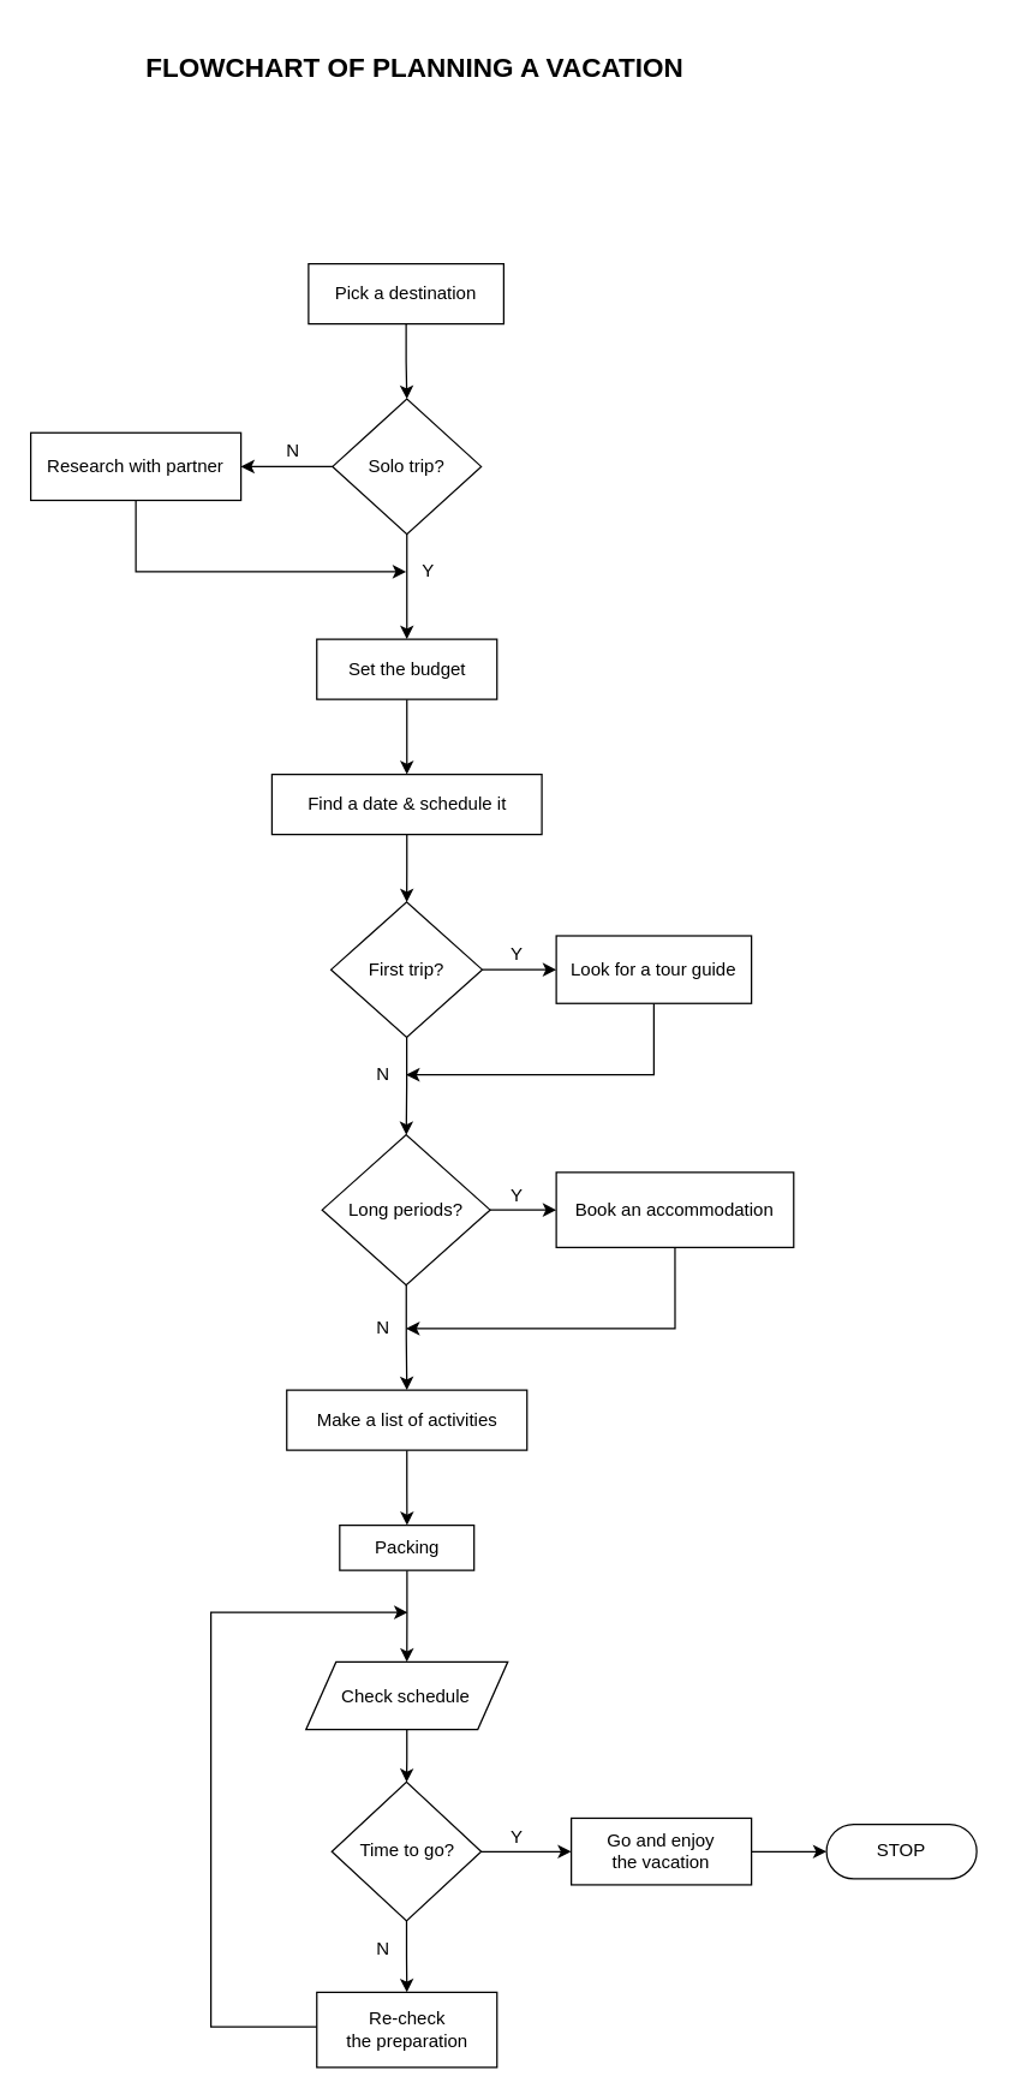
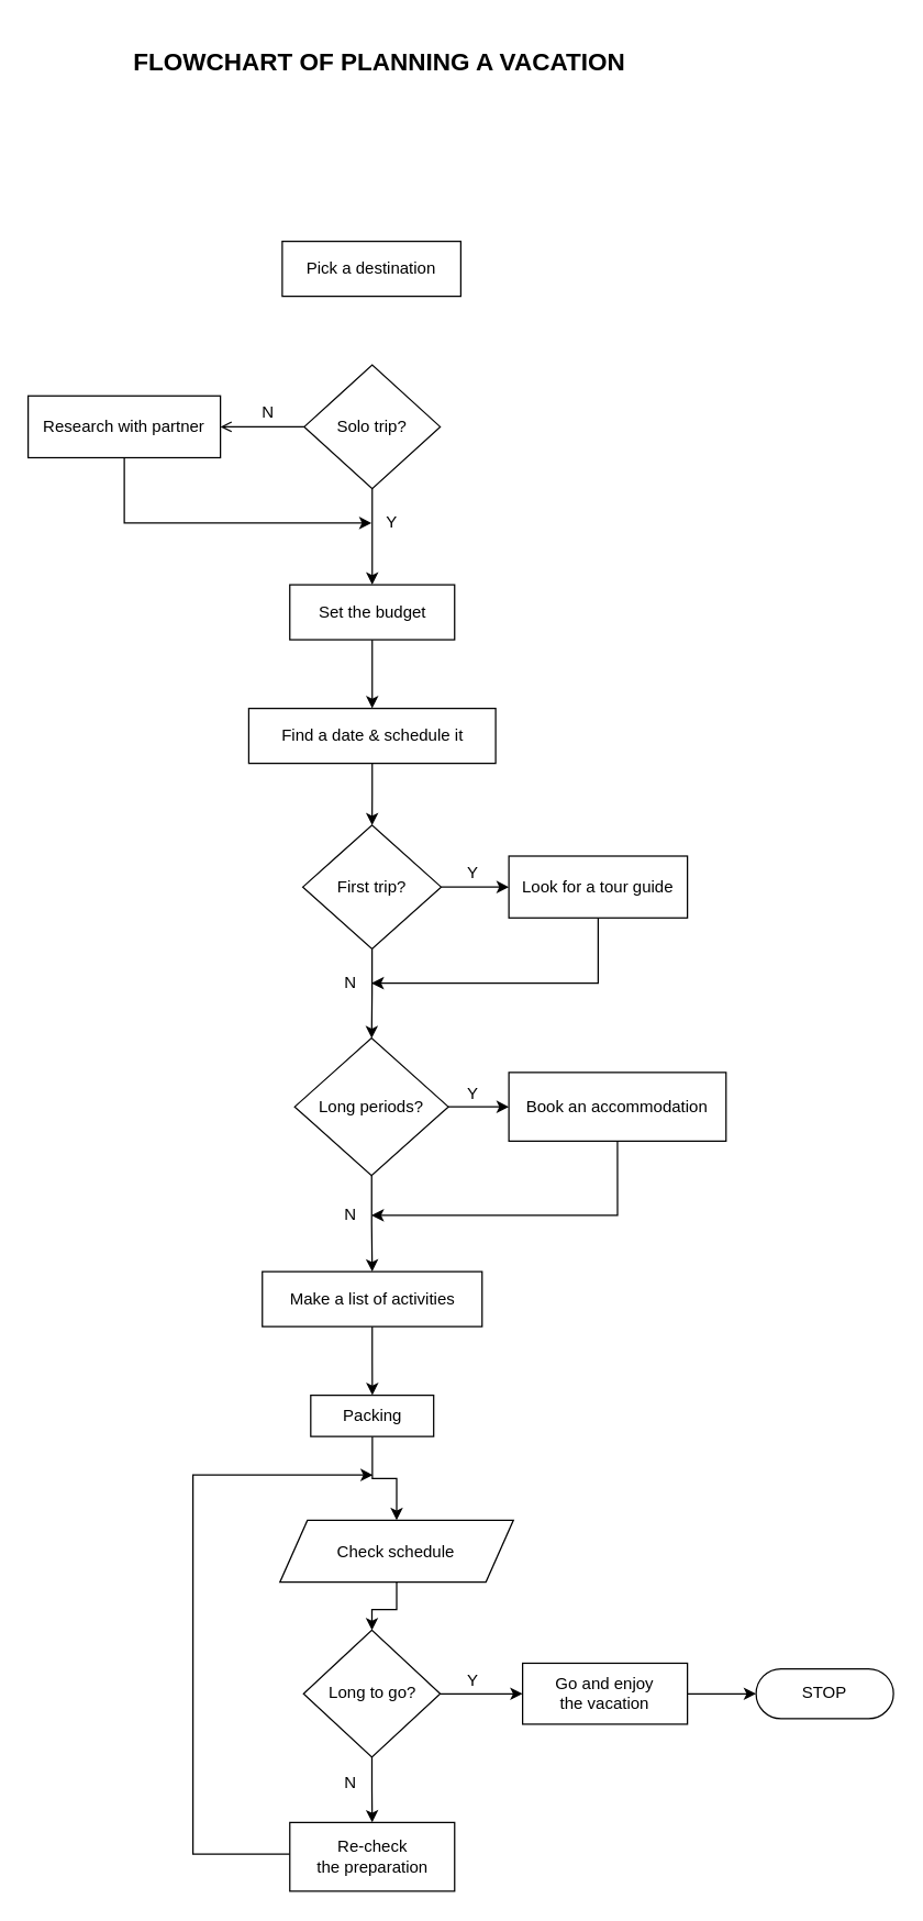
  <mxCell id="0" />
  <mxCell id="1" parent="0" />
- <mxCell id="2" value="" style="edgeStyle=orthogonalEdgeStyle;rounded=0;orthogonalLoop=1;jettySize=auto;html=1;" parent="1" source="3" target="6" edge="1"><mxGeometry relative="1" as="geometry" /></mxCell>
  <mxCell id="3" value="Pick a destination" style="rounded=1;whiteSpace=wrap;html=1;arcSize=0;" parent="1" vertex="1"><mxGeometry x="205" y="175" width="130" height="40" as="geometry" /></mxCell>
- <mxCell id="4" value="" style="edgeStyle=orthogonalEdgeStyle;rounded=0;orthogonalLoop=1;jettySize=auto;html=1;" parent="1" source="6" target="8" edge="1"><mxGeometry relative="1" as="geometry" /></mxCell>
+ <mxCell id="4" value="" style="edgeStyle=orthogonalEdgeStyle;rounded=0;orthogonalLoop=1;jettySize=auto;html=1;endArrow=open;" parent="1" source="6" target="8" edge="1"><mxGeometry relative="1" as="geometry" /></mxCell>
  <mxCell id="5" value="" style="edgeStyle=orthogonalEdgeStyle;rounded=0;orthogonalLoop=1;jettySize=auto;html=1;" parent="1" source="6" target="10" edge="1"><mxGeometry relative="1" as="geometry" /></mxCell>
  <mxCell id="6" value="Solo trip?" style="rhombus;whiteSpace=wrap;html=1;rounded=1;arcSize=0;" parent="1" vertex="1"><mxGeometry x="221" y="265" width="99" height="90" as="geometry" /></mxCell>
  <mxCell id="7" style="edgeStyle=orthogonalEdgeStyle;rounded=0;orthogonalLoop=1;jettySize=auto;html=1;exitX=0.5;exitY=1;exitDx=0;exitDy=0;entryX=0;entryY=0.5;entryDx=0;entryDy=0;" parent="1" source="8" target="12" edge="1"><mxGeometry relative="1" as="geometry" /></mxCell>
  <mxCell id="8" value="Research with partner" style="whiteSpace=wrap;html=1;rounded=1;arcSize=0;" parent="1" vertex="1"><mxGeometry x="20" y="287.5" width="140" height="45" as="geometry" /></mxCell>
  <mxCell id="9" value="" style="edgeStyle=orthogonalEdgeStyle;rounded=0;orthogonalLoop=1;jettySize=auto;html=1;" parent="1" source="10" target="14" edge="1"><mxGeometry relative="1" as="geometry" /></mxCell>
  <mxCell id="10" value="Set the budget" style="whiteSpace=wrap;html=1;rounded=1;arcSize=0;" parent="1" vertex="1"><mxGeometry x="210.5" y="425" width="120" height="40" as="geometry" /></mxCell>
  <mxCell id="11" value="N" style="text;html=1;strokeColor=none;fillColor=none;align=center;verticalAlign=middle;whiteSpace=wrap;rounded=0;" parent="1" vertex="1"><mxGeometry x="180" y="285" width="30" height="30" as="geometry" /></mxCell>
  <mxCell id="12" value="Y" style="text;html=1;strokeColor=none;fillColor=none;align=center;verticalAlign=middle;whiteSpace=wrap;rounded=0;" parent="1" vertex="1"><mxGeometry x="270" y="365" width="30" height="30" as="geometry" /></mxCell>
  <mxCell id="13" value="" style="edgeStyle=orthogonalEdgeStyle;rounded=0;orthogonalLoop=1;jettySize=auto;html=1;" parent="1" source="14" target="17" edge="1"><mxGeometry relative="1" as="geometry" /></mxCell>
  <mxCell id="14" value="Find a date &amp;amp; schedule it" style="whiteSpace=wrap;html=1;rounded=1;arcSize=0;" parent="1" vertex="1"><mxGeometry x="180.63" y="515" width="179.75" height="40" as="geometry" /></mxCell>
  <mxCell id="15" value="" style="edgeStyle=orthogonalEdgeStyle;rounded=0;orthogonalLoop=1;jettySize=auto;html=1;" parent="1" source="17" target="19" edge="1"><mxGeometry relative="1" as="geometry" /></mxCell>
  <mxCell id="16" value="" style="edgeStyle=orthogonalEdgeStyle;rounded=0;orthogonalLoop=1;jettySize=auto;html=1;" parent="1" source="17" target="23" edge="1"><mxGeometry relative="1" as="geometry" /></mxCell>
  <mxCell id="17" value="First trip?" style="rhombus;whiteSpace=wrap;html=1;rounded=1;arcSize=0;" parent="1" vertex="1"><mxGeometry x="220" y="600" width="100.69" height="90" as="geometry" /></mxCell>
  <mxCell id="18" style="edgeStyle=orthogonalEdgeStyle;rounded=0;orthogonalLoop=1;jettySize=auto;html=1;exitX=0.5;exitY=1;exitDx=0;exitDy=0;entryX=1;entryY=0.5;entryDx=0;entryDy=0;" parent="1" source="19" target="24" edge="1"><mxGeometry relative="1" as="geometry" /></mxCell>
  <mxCell id="19" value="Look for a tour guide" style="whiteSpace=wrap;html=1;rounded=1;arcSize=0;" parent="1" vertex="1"><mxGeometry x="370" y="622.5" width="130" height="45" as="geometry" /></mxCell>
  <mxCell id="20" value="Y" style="text;html=1;strokeColor=none;fillColor=none;align=center;verticalAlign=middle;whiteSpace=wrap;rounded=0;" parent="1" vertex="1"><mxGeometry x="329" y="620" width="30" height="30" as="geometry" /></mxCell>
  <mxCell id="21" value="" style="edgeStyle=orthogonalEdgeStyle;rounded=0;orthogonalLoop=1;jettySize=auto;html=1;" parent="1" source="23" target="26" edge="1"><mxGeometry relative="1" as="geometry" /></mxCell>
  <mxCell id="22" value="" style="edgeStyle=orthogonalEdgeStyle;rounded=0;orthogonalLoop=1;jettySize=auto;html=1;fontSize=18;" parent="1" source="23" target="30" edge="1"><mxGeometry relative="1" as="geometry" /></mxCell>
  <mxCell id="23" value="Long periods?" style="rhombus;whiteSpace=wrap;html=1;rounded=1;arcSize=0;" parent="1" vertex="1"><mxGeometry x="214.06" y="755" width="111.88" height="100" as="geometry" /></mxCell>
  <mxCell id="24" value="N" style="text;html=1;strokeColor=none;fillColor=none;align=center;verticalAlign=middle;whiteSpace=wrap;rounded=0;" parent="1" vertex="1"><mxGeometry x="240" y="700" width="30" height="30" as="geometry" /></mxCell>
  <mxCell id="25" style="edgeStyle=orthogonalEdgeStyle;rounded=0;orthogonalLoop=1;jettySize=auto;html=1;exitX=0.5;exitY=1;exitDx=0;exitDy=0;entryX=1;entryY=0.5;entryDx=0;entryDy=0;fontSize=18;" parent="1" source="26" target="31" edge="1"><mxGeometry relative="1" as="geometry" /></mxCell>
  <mxCell id="26" value="Book an accommodation" style="whiteSpace=wrap;html=1;rounded=1;arcSize=0;" parent="1" vertex="1"><mxGeometry x="370" y="780" width="158.12" height="50" as="geometry" /></mxCell>
  <mxCell id="27" value="Y" style="text;html=1;strokeColor=none;fillColor=none;align=center;verticalAlign=middle;whiteSpace=wrap;rounded=0;" parent="1" vertex="1"><mxGeometry x="329" y="781" width="30" height="30" as="geometry" /></mxCell>
  <mxCell id="28" value="&lt;font style=&quot;font-size: 18px&quot;&gt;&lt;b&gt;FLOWCHART OF PLANNING A VACATION&lt;/b&gt;&lt;/font&gt;" style="text;html=1;strokeColor=none;fillColor=none;align=center;verticalAlign=middle;whiteSpace=wrap;rounded=0;" parent="1" vertex="1"><mxGeometry x="25.5" y="20" width="500" height="50" as="geometry" /></mxCell>
  <mxCell id="29" value="" style="edgeStyle=orthogonalEdgeStyle;rounded=0;orthogonalLoop=1;jettySize=auto;html=1;fontSize=18;" parent="1" source="30" target="33" edge="1"><mxGeometry relative="1" as="geometry" /></mxCell>
  <mxCell id="30" value="Make a list of activities" style="whiteSpace=wrap;html=1;rounded=1;arcSize=0;" parent="1" vertex="1"><mxGeometry x="190.5" y="925" width="160" height="40" as="geometry" /></mxCell>
  <mxCell id="31" value="N" style="text;html=1;strokeColor=none;fillColor=none;align=center;verticalAlign=middle;whiteSpace=wrap;rounded=0;" parent="1" vertex="1"><mxGeometry x="240" y="869" width="30" height="30" as="geometry" /></mxCell>
  <mxCell id="32" value="" style="edgeStyle=orthogonalEdgeStyle;rounded=0;orthogonalLoop=1;jettySize=auto;html=1;fontSize=18;" parent="1" source="33" target="35" edge="1"><mxGeometry relative="1" as="geometry" /></mxCell>
  <mxCell id="33" value="Packing" style="whiteSpace=wrap;html=1;rounded=1;arcSize=0;" parent="1" vertex="1"><mxGeometry x="225.75" y="1015" width="89.5" height="30" as="geometry" /></mxCell>
  <mxCell id="34" value="" style="edgeStyle=orthogonalEdgeStyle;rounded=0;orthogonalLoop=1;jettySize=auto;html=1;fontSize=18;" parent="1" source="35" target="38" edge="1"><mxGeometry relative="1" as="geometry" /></mxCell>
- <mxCell id="35" value="Check schedule" style="shape=parallelogram;perimeter=parallelogramPerimeter;whiteSpace=wrap;html=1;fixedSize=1;rounded=1;arcSize=0;" parent="1" vertex="1"><mxGeometry x="203.3" y="1106" width="134.4" height="45" as="geometry" /></mxCell>
+ <mxCell id="35" value="Check schedule" style="shape=parallelogram;perimeter=parallelogramPerimeter;whiteSpace=wrap;html=1;fixedSize=1;rounded=1;arcSize=0;" parent="1" vertex="1"><mxGeometry x="203.3" y="1106" width="170" height="45" as="geometry" /></mxCell>
  <mxCell id="36" value="" style="edgeStyle=orthogonalEdgeStyle;rounded=0;orthogonalLoop=1;jettySize=auto;html=1;" edge="1" parent="1" source="38" target="40"><mxGeometry relative="1" as="geometry" /></mxCell>
  <mxCell id="37" value="" style="edgeStyle=orthogonalEdgeStyle;rounded=0;orthogonalLoop=1;jettySize=auto;html=1;" edge="1" parent="1" source="38" target="45"><mxGeometry relative="1" as="geometry" /></mxCell>
- <mxCell id="38" value="Time to go?" style="rhombus;whiteSpace=wrap;html=1;rounded=1;arcSize=0;" parent="1" vertex="1"><mxGeometry x="220.5" y="1186" width="99.5" height="92.5" as="geometry" /></mxCell>
+ <mxCell id="38" value="Long to go?" style="rhombus;whiteSpace=wrap;html=1;rounded=1;arcSize=0;" parent="1" vertex="1"><mxGeometry x="220.5" y="1186" width="99.5" height="92.5" as="geometry" /></mxCell>
  <mxCell id="39" value="" style="edgeStyle=orthogonalEdgeStyle;rounded=0;orthogonalLoop=1;jettySize=auto;html=1;" edge="1" parent="1" source="40" target="43"><mxGeometry relative="1" as="geometry" /></mxCell>
  <mxCell id="40" value="Go and enjoy&lt;br&gt;the vacation" style="whiteSpace=wrap;html=1;rounded=1;arcSize=0;" vertex="1" parent="1"><mxGeometry x="380" y="1210.06" width="120" height="44.38" as="geometry" /></mxCell>
  <mxCell id="41" value="Y" style="text;html=1;strokeColor=none;fillColor=none;align=center;verticalAlign=middle;whiteSpace=wrap;rounded=0;" vertex="1" parent="1"><mxGeometry x="329" y="1208" width="30" height="30" as="geometry" /></mxCell>
  <mxCell id="42" value="N" style="text;html=1;strokeColor=none;fillColor=none;align=center;verticalAlign=middle;whiteSpace=wrap;rounded=0;" vertex="1" parent="1"><mxGeometry x="240" y="1282" width="30" height="30" as="geometry" /></mxCell>
  <mxCell id="43" value="STOP" style="whiteSpace=wrap;html=1;rounded=1;arcSize=50;" vertex="1" parent="1"><mxGeometry x="550" y="1214.12" width="100" height="36.25" as="geometry" /></mxCell>
  <mxCell id="44" style="edgeStyle=orthogonalEdgeStyle;rounded=0;orthogonalLoop=1;jettySize=auto;html=1;" edge="1" parent="1"><mxGeometry relative="1" as="geometry"><mxPoint x="271" y="1073" as="targetPoint" /><mxPoint x="210.51" y="1349" as="sourcePoint" /><Array as="points"><mxPoint x="140" y="1349" /><mxPoint x="140" y="1073" /></Array></mxGeometry></mxCell>
  <mxCell id="45" value="Re-check &lt;br&gt;the preparation" style="whiteSpace=wrap;html=1;rounded=1;arcSize=0;" vertex="1" parent="1"><mxGeometry x="210.51" y="1326" width="120" height="50" as="geometry" /></mxCell>
